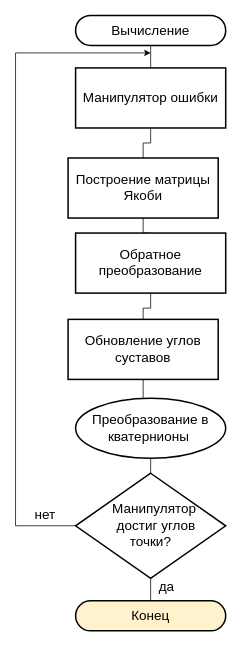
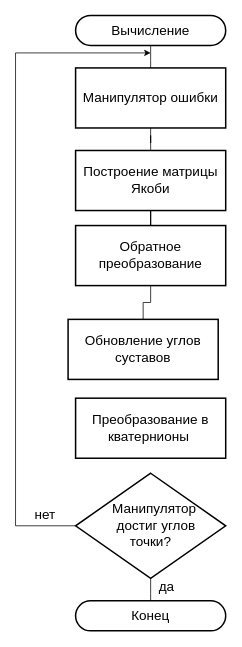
  <mxCell id="0" />
  <mxCell id="1" parent="0" />
  <mxCell id="2" value="" style="edgeStyle=orthogonalEdgeStyle;rounded=0;orthogonalLoop=1;jettySize=auto;html=1;endArrow=none;endFill=0;" parent="1" source="3" edge="1"><mxGeometry relative="1" as="geometry"><mxPoint x="200" y="100" as="targetPoint" /></mxGeometry></mxCell>
  <mxCell id="3" value="&lt;font style=&quot;font-size: 18px;&quot;&gt;Вычисление&lt;/font&gt;" style="rounded=1;whiteSpace=wrap;html=1;absoluteArcSize=1;arcSize=72;strokeWidth=2;" parent="1" vertex="1"><mxGeometry x="100" y="20" width="200" height="40" as="geometry" /></mxCell>
  <mxCell id="4" value="" style="edgeStyle=orthogonalEdgeStyle;rounded=0;orthogonalLoop=1;jettySize=auto;html=1;endArrow=none;endFill=0;" parent="1" source="5" target="7" edge="1"><mxGeometry relative="1" as="geometry" /></mxCell>
  <mxCell id="5" value="&lt;font style=&quot;font-size: 18px;&quot;&gt;Манипулятор ошибки&lt;/font&gt;" style="rounded=0;whiteSpace=wrap;html=1;absoluteArcSize=1;arcSize=14;strokeWidth=2;" parent="1" vertex="1"><mxGeometry x="100" y="90" width="200" height="80" as="geometry" /></mxCell>
  <mxCell id="6" value="" style="edgeStyle=orthogonalEdgeStyle;rounded=0;orthogonalLoop=1;jettySize=auto;html=1;endArrow=none;endFill=0;" parent="1" source="7" target="9" edge="1"><mxGeometry relative="1" as="geometry" /></mxCell>
- <mxCell id="7" value="&lt;font style=&quot;font-size: 18px;&quot;&gt;Построение матрицы Якоби&lt;/font&gt;" style="rounded=0;whiteSpace=wrap;html=1;absoluteArcSize=1;arcSize=14;strokeWidth=2;" parent="1" vertex="1"><mxGeometry x="90" y="210" width="200" height="80" as="geometry" /></mxCell>
+ <mxCell id="7" value="&lt;font style=&quot;font-size: 18px;&quot;&gt;Построение матрицы Якоби&lt;/font&gt;" style="rounded=0;whiteSpace=wrap;html=1;absoluteArcSize=1;arcSize=14;strokeWidth=2;" parent="1" vertex="1"><mxGeometry x="100" y="200" width="200" height="80" as="geometry" /></mxCell>
  <mxCell id="8" value="" style="edgeStyle=orthogonalEdgeStyle;rounded=0;orthogonalLoop=1;jettySize=auto;html=1;endArrow=none;endFill=0;" parent="1" source="9" target="11" edge="1"><mxGeometry relative="1" as="geometry" /></mxCell>
- <mxCell id="9" value="&lt;font style=&quot;font-size: 18px;&quot;&gt;Обратное преобразование&lt;/font&gt;" style="rounded=0;whiteSpace=wrap;html=1;absoluteArcSize=1;arcSize=14;strokeWidth=2;" parent="1" vertex="1"><mxGeometry x="100" y="310" width="200" height="80" as="geometry" /></mxCell>
- <mxCell id="10" value="" style="edgeStyle=orthogonalEdgeStyle;rounded=0;orthogonalLoop=1;jettySize=auto;html=1;endArrow=none;endFill=0;" parent="1" source="11" target="15" edge="1"><mxGeometry relative="1" as="geometry" /></mxCell>
+ <mxCell id="9" value="&lt;font style=&quot;font-size: 18px;&quot;&gt;Обратное преобразование&lt;/font&gt;" style="rounded=0;whiteSpace=wrap;html=1;absoluteArcSize=1;arcSize=14;strokeWidth=2;" parent="1" vertex="1"><mxGeometry x="100" y="300" width="200" height="80" as="geometry" /></mxCell>
  <mxCell id="11" value="&lt;font style=&quot;font-size: 18px;&quot;&gt;Обновление углов суставов&lt;/font&gt;" style="rounded=0;whiteSpace=wrap;html=1;absoluteArcSize=1;arcSize=14;strokeWidth=2;" parent="1" vertex="1"><mxGeometry x="90" y="425" width="200" height="80" as="geometry" /></mxCell>
  <mxCell id="12" value="" style="edgeStyle=orthogonalEdgeStyle;rounded=0;orthogonalLoop=1;jettySize=auto;html=1;endArrow=none;endFill=0;" parent="1" source="15" edge="1"><mxGeometry relative="1" as="geometry"><mxPoint x="200" y="800" as="targetPoint" /></mxGeometry></mxCell>
  <mxCell id="13" value="&lt;font style=&quot;font-size: 18px;&quot;&gt;да&lt;/font&gt;" style="edgeLabel;html=1;align=center;verticalAlign=middle;resizable=0;points=[];" parent="12" vertex="1" connectable="0"><mxGeometry x="0.2" y="3" relative="1" as="geometry"><mxPoint x="17" y="-8" as="offset" /></mxGeometry></mxCell>
  <mxCell id="14" style="edgeStyle=orthogonalEdgeStyle;rounded=0;orthogonalLoop=1;jettySize=auto;html=1;exitX=0;exitY=0.5;exitDx=0;exitDy=0;exitPerimeter=0;" parent="1" source="15" edge="1"><mxGeometry relative="1" as="geometry"><mxPoint x="200" y="70" as="targetPoint" /><mxPoint x="30" y="670" as="sourcePoint" /><Array as="points"><mxPoint x="20" y="700" /><mxPoint x="20" y="70" /><mxPoint x="70" y="70" /></Array></mxGeometry></mxCell>
  <mxCell id="15" value="&lt;div&gt;&lt;span style=&quot;font-size: 18px; background-color: initial;&quot;&gt;&amp;nbsp; &amp;nbsp;Манипулятор&amp;nbsp;&lt;/span&gt;&lt;br&gt;&lt;/div&gt;&lt;div&gt;&lt;font style=&quot;font-size: 18px;&quot;&gt;&amp;nbsp; &amp;nbsp; достиг&amp;nbsp;&lt;/font&gt;&lt;span style=&quot;font-size: 18px; background-color: initial;&quot;&gt;углов&amp;nbsp;&lt;/span&gt;&lt;/div&gt;&lt;div&gt;&lt;span style=&quot;font-size: 18px; background-color: initial;&quot;&gt;точки?&lt;/span&gt;&lt;/div&gt;" style="strokeWidth=2;html=1;shape=mxgraph.flowchart.decision;whiteSpace=wrap;" parent="1" vertex="1"><mxGeometry x="100" y="630" width="200" height="140" as="geometry" /></mxCell>
- <mxCell id="16" value="&lt;span style=&quot;font-size: 18px;&quot;&gt;Конец&lt;/span&gt;" style="rounded=1;whiteSpace=wrap;html=1;absoluteArcSize=1;arcSize=72;strokeWidth=2;fillColor=#fff2cc;" parent="1" vertex="1"><mxGeometry x="100" y="800" width="200" height="40" as="geometry" /></mxCell>
+ <mxCell id="16" value="&lt;span style=&quot;font-size: 18px;&quot;&gt;Конец&lt;/span&gt;" style="rounded=1;whiteSpace=wrap;html=1;absoluteArcSize=1;arcSize=72;strokeWidth=2;" parent="1" vertex="1"><mxGeometry x="100" y="800" width="200" height="40" as="geometry" /></mxCell>
  <mxCell id="17" value="&lt;font style=&quot;font-size: 18px;&quot;&gt;нет&lt;/font&gt;" style="edgeLabel;html=1;align=center;verticalAlign=middle;resizable=0;points=[];" parent="1" vertex="1" connectable="0"><mxGeometry x="230" y="810" as="geometry"><mxPoint x="-172" y="-126" as="offset" /></mxGeometry></mxCell>
- <mxCell id="18" value="&lt;span style=&quot;font-size: 18px;&quot;&gt;Преобразование в кватернионы&amp;nbsp;&lt;/span&gt;" style="ellipse;whiteSpace=wrap;html=1;absoluteArcSize=1;arcSize=14;strokeWidth=2;" vertex="1" parent="1"><mxGeometry x="100" y="530" width="200" height="80" as="geometry" /></mxCell>
+ <mxCell id="18" value="&lt;span style=&quot;font-size: 18px;&quot;&gt;Преобразование в кватернионы&amp;nbsp;&lt;/span&gt;" style="rounded=0;whiteSpace=wrap;html=1;absoluteArcSize=1;arcSize=14;strokeWidth=2;" vertex="1" parent="1"><mxGeometry x="100" y="530" width="200" height="80" as="geometry" /></mxCell>
